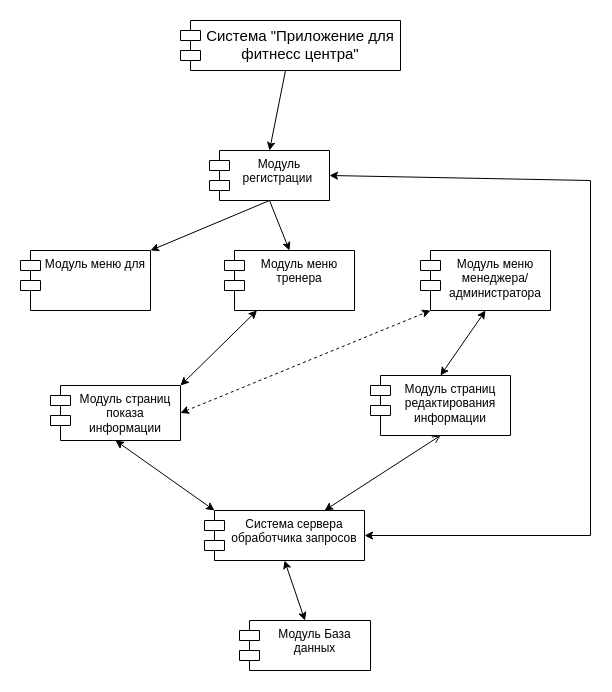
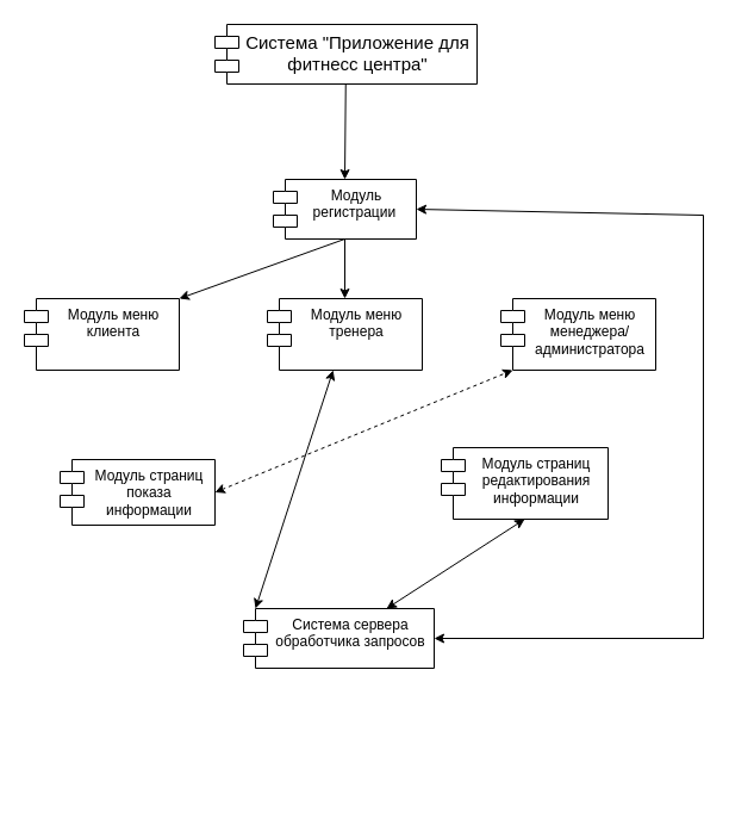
  <mxCell id="0" />
  <mxCell id="1" parent="0" />
  <mxCell id="2" value="&lt;font style=&quot;font-size: 15px;&quot;&gt;Система &quot;Приложение для фитнесс центра&quot;&lt;/font&gt;" style="shape=module;align=left;spacingLeft=20;align=center;verticalAlign=top;whiteSpace=wrap;html=1;" vertex="1" parent="1"><mxGeometry x="180" y="20" width="220" height="50" as="geometry" /></mxCell>
- <mxCell id="3" value="Модуль регистрации&amp;nbsp;" style="shape=module;align=left;spacingLeft=20;align=center;verticalAlign=top;whiteSpace=wrap;html=1;" vertex="1" parent="1"><mxGeometry x="209" y="150" width="120" height="50" as="geometry" /></mxCell>
- <mxCell id="4" value="Модуль меню для" style="shape=module;align=left;spacingLeft=20;align=center;verticalAlign=top;whiteSpace=wrap;html=1;" vertex="1" parent="1"><mxGeometry x="20" y="250" width="130" height="60" as="geometry" /></mxCell>
+ <mxCell id="3" value="Модуль регистрации&amp;nbsp;" style="shape=module;align=left;spacingLeft=20;align=center;verticalAlign=top;whiteSpace=wrap;html=1;" vertex="1" parent="1"><mxGeometry x="229" y="150" width="120" height="50" as="geometry" /></mxCell>
+ <mxCell id="4" value="Модуль меню клиента" style="shape=module;align=left;spacingLeft=20;align=center;verticalAlign=top;whiteSpace=wrap;html=1;" vertex="1" parent="1"><mxGeometry x="20" y="250" width="130" height="60" as="geometry" /></mxCell>
  <mxCell id="5" value="Модуль меню тренера" style="shape=module;align=left;spacingLeft=20;align=center;verticalAlign=top;whiteSpace=wrap;html=1;" vertex="1" parent="1"><mxGeometry x="224" y="250" width="130" height="60" as="geometry" /></mxCell>
  <mxCell id="6" value="Модуль меню менеджера/администратора" style="shape=module;align=left;spacingLeft=20;align=center;verticalAlign=top;whiteSpace=wrap;html=1;" vertex="1" parent="1"><mxGeometry x="420" y="250" width="130" height="60" as="geometry" /></mxCell>
  <mxCell id="7" value="Модуль страниц показа информации" style="shape=module;align=left;spacingLeft=20;align=center;verticalAlign=top;whiteSpace=wrap;html=1;" vertex="1" parent="1"><mxGeometry x="50" y="385" width="130" height="55" as="geometry" /></mxCell>
  <mxCell id="8" value="Модуль страниц редактирования информации" style="shape=module;align=left;spacingLeft=20;align=center;verticalAlign=top;whiteSpace=wrap;html=1;" vertex="1" parent="1"><mxGeometry x="370" y="375" width="140" height="60" as="geometry" /></mxCell>
  <mxCell id="9" value="Система сервера обработчика запросов" style="shape=module;align=left;spacingLeft=20;align=center;verticalAlign=top;whiteSpace=wrap;html=1;" vertex="1" parent="1"><mxGeometry x="204" y="510" width="160" height="50" as="geometry" /></mxCell>
- <mxCell id="10" value="Модуль База данных" style="shape=module;align=left;spacingLeft=20;align=center;verticalAlign=top;whiteSpace=wrap;html=1;" vertex="1" parent="1"><mxGeometry x="239" y="620" width="131" height="50" as="geometry" /></mxCell>
  <mxCell id="11" value="" style="endArrow=classic;html=1;rounded=0;entryX=0.5;entryY=0;entryDx=0;entryDy=0;" edge="1" parent="1" source="2" target="3"><mxGeometry width="50" height="50" relative="1" as="geometry"><mxPoint x="290" y="120" as="sourcePoint" /><mxPoint x="290" y="140.711" as="targetPoint" /></mxGeometry></mxCell>
  <mxCell id="12" value="" style="endArrow=classic;html=1;rounded=0;entryX=1;entryY=0;entryDx=0;entryDy=0;exitX=0.5;exitY=1;exitDx=0;exitDy=0;" edge="1" parent="1" source="3" target="4"><mxGeometry width="50" height="50" relative="1" as="geometry"><mxPoint x="300" y="80" as="sourcePoint" /><mxPoint x="299" y="160" as="targetPoint" /></mxGeometry></mxCell>
  <mxCell id="13" value="" style="endArrow=classic;html=1;rounded=0;entryX=0.5;entryY=0;entryDx=0;entryDy=0;exitX=0.5;exitY=1;exitDx=0;exitDy=0;" edge="1" parent="1" source="3" target="5"><mxGeometry width="50" height="50" relative="1" as="geometry"><mxPoint x="299" y="210" as="sourcePoint" /><mxPoint x="160" y="260" as="targetPoint" /></mxGeometry></mxCell>
- <mxCell id="14" value="" style="endArrow=classic;startArrow=classic;html=1;rounded=0;entryX=0.25;entryY=1;entryDx=0;entryDy=0;exitX=1;exitY=0;exitDx=0;exitDy=0;" edge="1" parent="1" source="7" target="5"><mxGeometry width="50" height="50" relative="1" as="geometry"><mxPoint x="240" y="400" as="sourcePoint" /><mxPoint x="290" y="350" as="targetPoint" /></mxGeometry></mxCell>
  <mxCell id="15" value="" style="endArrow=classic;startArrow=classic;html=1;rounded=0;entryX=0;entryY=1;entryDx=10;entryDy=0;exitX=1;exitY=0.5;exitDx=0;exitDy=0;entryPerimeter=0;dashed=1;" edge="1" parent="1" source="7" target="6"><mxGeometry width="50" height="50" relative="1" as="geometry"><mxPoint x="125" y="395" as="sourcePoint" /><mxPoint x="95" y="320" as="targetPoint" /></mxGeometry></mxCell>
- <mxCell id="16" value="" style="endArrow=classic;startArrow=classic;html=1;rounded=0;entryX=0.5;entryY=1;entryDx=0;entryDy=0;exitX=0.5;exitY=0;exitDx=0;exitDy=0;" edge="1" parent="1" source="8" target="6"><mxGeometry width="50" height="50" relative="1" as="geometry"><mxPoint x="190" y="423" as="sourcePoint" /><mxPoint x="440" y="320" as="targetPoint" /></mxGeometry></mxCell>
- <mxCell id="17" value="" style="endArrow=open;startArrow=classic;html=1;rounded=0;entryX=0.5;entryY=1;entryDx=0;entryDy=0;exitX=0.75;exitY=0;exitDx=0;exitDy=0;" edge="1" parent="1" source="9" target="8"><mxGeometry width="50" height="50" relative="1" as="geometry"><mxPoint x="440" y="390" as="sourcePoint" /><mxPoint x="495" y="320" as="targetPoint" /></mxGeometry></mxCell>
- <mxCell id="18" value="" style="endArrow=classic;startArrow=classic;html=1;rounded=0;entryX=0.5;entryY=1;entryDx=0;entryDy=0;exitX=0;exitY=0;exitDx=10;exitDy=0;exitPerimeter=0;" edge="1" parent="1" source="9" target="7"><mxGeometry width="50" height="50" relative="1" as="geometry"><mxPoint x="334" y="520" as="sourcePoint" /><mxPoint x="440" y="450" as="targetPoint" /></mxGeometry></mxCell>
- <mxCell id="19" value="" style="endArrow=classic;startArrow=classic;html=1;rounded=0;entryX=0.5;entryY=0;entryDx=0;entryDy=0;exitX=0.5;exitY=1;exitDx=0;exitDy=0;" edge="1" parent="1" source="9" target="10"><mxGeometry width="50" height="50" relative="1" as="geometry"><mxPoint x="344" y="530" as="sourcePoint" /><mxPoint x="450" y="460" as="targetPoint" /></mxGeometry></mxCell>
+ <mxCell id="17" value="" style="endArrow=classic;startArrow=classic;html=1;rounded=0;entryX=0.5;entryY=1;entryDx=0;entryDy=0;exitX=0.75;exitY=0;exitDx=0;exitDy=0;" edge="1" parent="1" source="9" target="8"><mxGeometry width="50" height="50" relative="1" as="geometry"><mxPoint x="440" y="390" as="sourcePoint" /><mxPoint x="495" y="320" as="targetPoint" /></mxGeometry></mxCell>
+ <mxCell id="18" value="" style="endArrow=classic;startArrow=classic;html=1;rounded=0;exitX=0;exitY=0;exitDx=10;exitDy=0;exitPerimeter=0;" edge="1" parent="1" source="9" target="5"><mxGeometry width="50" height="50" relative="1" as="geometry"><mxPoint x="334" y="520" as="sourcePoint" /><mxPoint x="440" y="450" as="targetPoint" /></mxGeometry></mxCell>
  <mxCell id="20" value="" style="endArrow=classic;startArrow=classic;html=1;rounded=0;entryX=1;entryY=0.5;entryDx=0;entryDy=0;exitX=1;exitY=0.5;exitDx=0;exitDy=0;" edge="1" parent="1" source="9" target="3"><mxGeometry width="50" height="50" relative="1" as="geometry"><mxPoint x="354" y="540" as="sourcePoint" /><mxPoint x="460" y="470" as="targetPoint" /><Array as="points"><mxPoint x="590" y="535" /><mxPoint x="590" y="180" /></Array></mxGeometry></mxCell>
